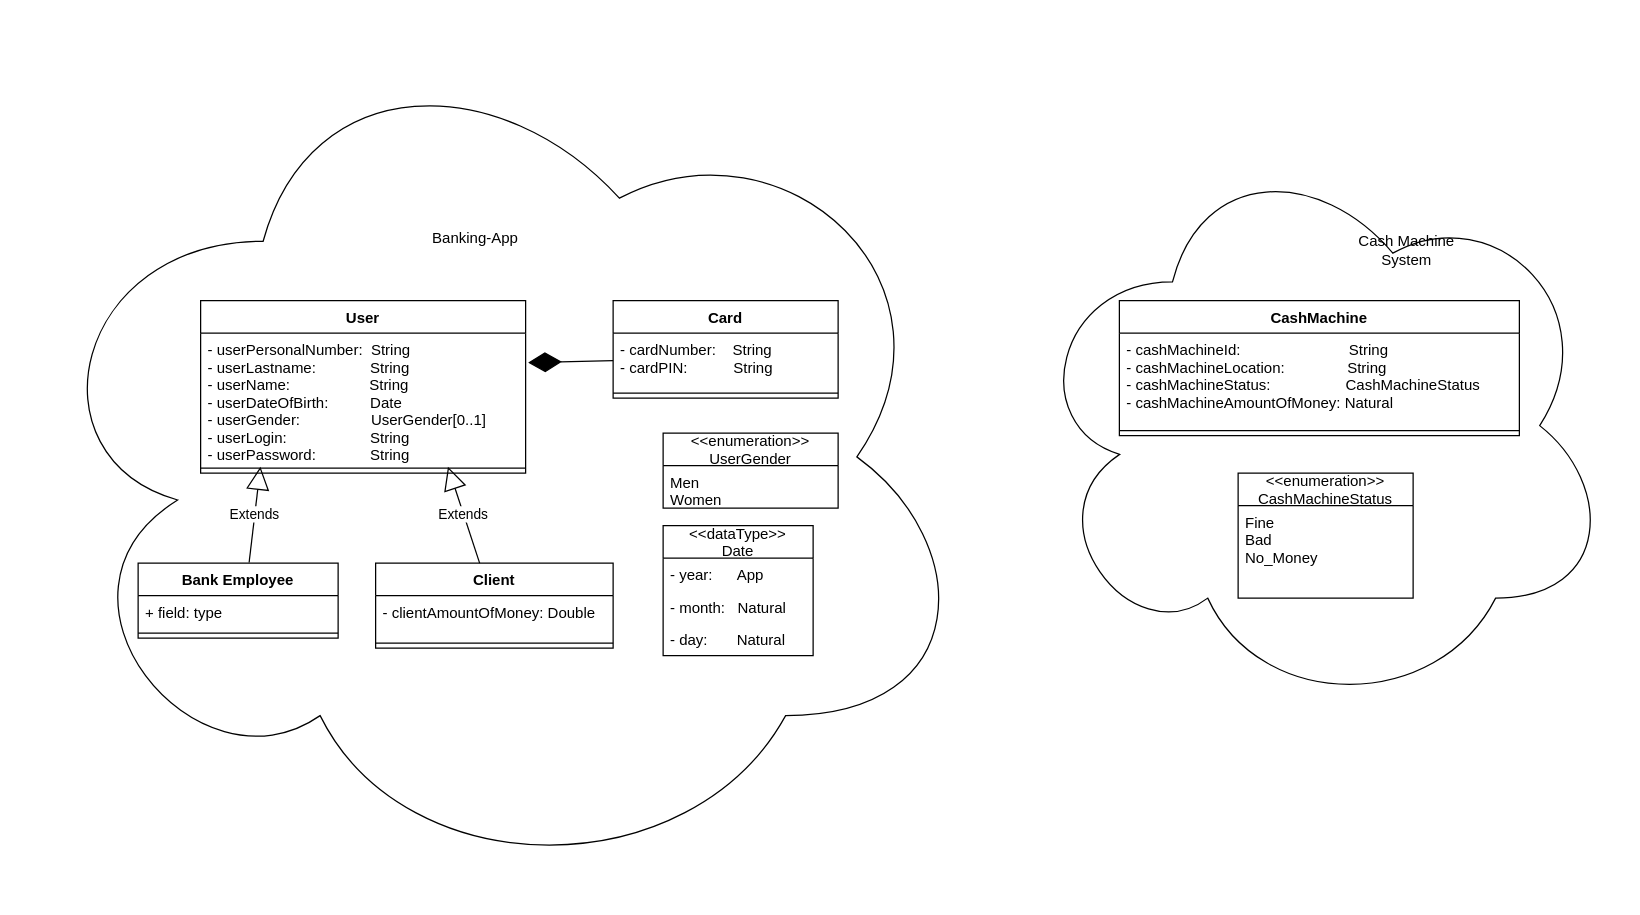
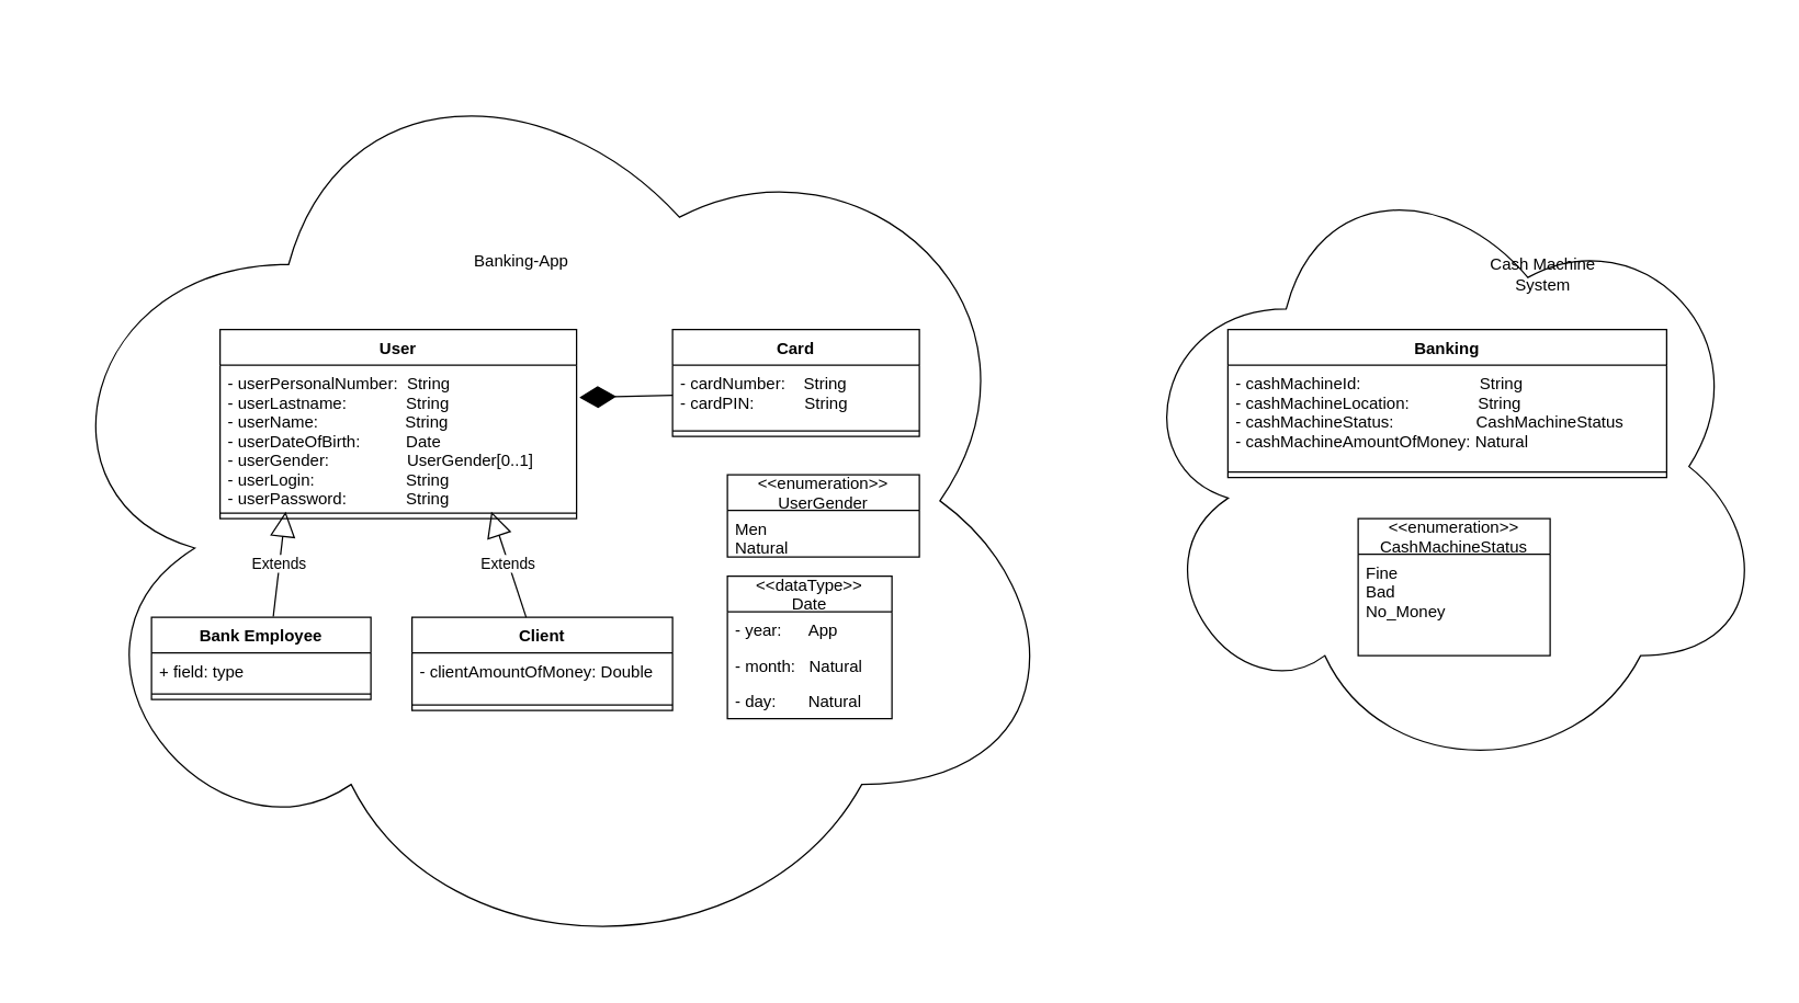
  <mxCell id="0" />
  <mxCell id="1" parent="0" />
  <mxCell id="2" value="" style="ellipse;shape=cloud;whiteSpace=wrap;html=1;" vertex="1" parent="1"><mxGeometry x="820" y="110" width="470" height="460" as="geometry" /></mxCell>
  <mxCell id="3" value="" style="ellipse;shape=cloud;whiteSpace=wrap;html=1;" vertex="1" parent="1"><mxGeometry x="20" y="20" width="760" height="690" as="geometry" /></mxCell>
  <mxCell id="4" value="User" style="swimlane;fontStyle=1;align=center;verticalAlign=top;childLayout=stackLayout;horizontal=1;startSize=26;horizontalStack=0;resizeParent=1;resizeParentMax=0;resizeLast=0;collapsible=1;marginBottom=0;" parent="1" vertex="1"><mxGeometry x="160" y="240" width="260" height="138" as="geometry" /></mxCell>
  <mxCell id="5" value="- userPersonalNumber:  String&#10;- userLastname:             String&#10;- userName:                   String&#10;- userDateOfBirth:          Date&#10;- userGender:                 UserGender[0..1]&#10;- userLogin:                    String&#10;- userPassword:             String" style="text;strokeColor=none;fillColor=none;align=left;verticalAlign=top;spacingLeft=4;spacingRight=4;overflow=hidden;rotatable=0;points=[[0,0.5],[1,0.5]];portConstraint=eastwest;" parent="4" vertex="1"><mxGeometry y="26" width="260" height="104" as="geometry" /></mxCell>
  <mxCell id="6" value="" style="line;strokeWidth=1;fillColor=none;align=left;verticalAlign=middle;spacingTop=-1;spacingLeft=3;spacingRight=3;rotatable=0;labelPosition=right;points=[];portConstraint=eastwest;strokeColor=inherit;" parent="4" vertex="1"><mxGeometry y="130" width="260" height="8" as="geometry" /></mxCell>
  <mxCell id="7" value="Bank Employee" style="swimlane;fontStyle=1;align=center;verticalAlign=top;childLayout=stackLayout;horizontal=1;startSize=26;horizontalStack=0;resizeParent=1;resizeParentMax=0;resizeLast=0;collapsible=1;marginBottom=0;" parent="1" vertex="1"><mxGeometry x="110" y="450" width="160" height="60" as="geometry" /></mxCell>
  <mxCell id="8" value="+ field: type" style="text;strokeColor=none;fillColor=none;align=left;verticalAlign=top;spacingLeft=4;spacingRight=4;overflow=hidden;rotatable=0;points=[[0,0.5],[1,0.5]];portConstraint=eastwest;" parent="7" vertex="1"><mxGeometry y="26" width="160" height="26" as="geometry" /></mxCell>
  <mxCell id="9" value="" style="line;strokeWidth=1;fillColor=none;align=left;verticalAlign=middle;spacingTop=-1;spacingLeft=3;spacingRight=3;rotatable=0;labelPosition=right;points=[];portConstraint=eastwest;strokeColor=inherit;" parent="7" vertex="1"><mxGeometry y="52" width="160" height="8" as="geometry" /></mxCell>
  <mxCell id="10" value="&lt;&lt;enumeration&gt;&gt;&#10;UserGender" style="swimlane;fontStyle=0;childLayout=stackLayout;horizontal=1;startSize=26;fillColor=none;horizontalStack=0;resizeParent=1;resizeParentMax=0;resizeLast=0;collapsible=1;marginBottom=0;" parent="1" vertex="1"><mxGeometry x="530" y="346" width="140" height="60" as="geometry" /></mxCell>
- <mxCell id="11" value="Men&#10;Women" style="text;strokeColor=none;fillColor=none;align=left;verticalAlign=top;spacingLeft=4;spacingRight=4;overflow=hidden;rotatable=0;points=[[0,0.5],[1,0.5]];portConstraint=eastwest;" parent="10" vertex="1"><mxGeometry y="26" width="140" height="34" as="geometry" /></mxCell>
+ <mxCell id="11" value="Men&#10;Natural" style="text;strokeColor=none;fillColor=none;align=left;verticalAlign=top;spacingLeft=4;spacingRight=4;overflow=hidden;rotatable=0;points=[[0,0.5],[1,0.5]];portConstraint=eastwest;" parent="10" vertex="1"><mxGeometry y="26" width="140" height="34" as="geometry" /></mxCell>
  <mxCell id="12" value="&lt;&lt;dataType&gt;&gt;&#10;Date" style="swimlane;fontStyle=0;childLayout=stackLayout;horizontal=1;startSize=26;fillColor=none;horizontalStack=0;resizeParent=1;resizeParentMax=0;resizeLast=0;collapsible=1;marginBottom=0;" parent="1" vertex="1"><mxGeometry x="530" y="420" width="120" height="104" as="geometry" /></mxCell>
  <mxCell id="13" value="- year:      App" style="text;strokeColor=none;fillColor=none;align=left;verticalAlign=top;spacingLeft=4;spacingRight=4;overflow=hidden;rotatable=0;points=[[0,0.5],[1,0.5]];portConstraint=eastwest;" parent="12" vertex="1"><mxGeometry y="26" width="120" height="26" as="geometry" /></mxCell>
  <mxCell id="14" value="- month:   Natural" style="text;strokeColor=none;fillColor=none;align=left;verticalAlign=top;spacingLeft=4;spacingRight=4;overflow=hidden;rotatable=0;points=[[0,0.5],[1,0.5]];portConstraint=eastwest;" parent="12" vertex="1"><mxGeometry y="52" width="120" height="26" as="geometry" /></mxCell>
  <mxCell id="15" value="- day:       Natural" style="text;strokeColor=none;fillColor=none;align=left;verticalAlign=top;spacingLeft=4;spacingRight=4;overflow=hidden;rotatable=0;points=[[0,0.5],[1,0.5]];portConstraint=eastwest;" parent="12" vertex="1"><mxGeometry y="78" width="120" height="26" as="geometry" /></mxCell>
  <mxCell id="16" value="Extends" style="endArrow=block;endSize=16;endFill=0;html=1;rounded=0;entryX=0.184;entryY=0.363;entryDx=0;entryDy=0;entryPerimeter=0;exitX=0.555;exitY=-0.009;exitDx=0;exitDy=0;exitPerimeter=0;" parent="1" source="7" target="6" edge="1"><mxGeometry width="160" relative="1" as="geometry"><mxPoint x="220" y="450" as="sourcePoint" /><mxPoint x="220" y="380" as="targetPoint" /></mxGeometry></mxCell>
  <mxCell id="17" value="Client" style="swimlane;fontStyle=1;align=center;verticalAlign=top;childLayout=stackLayout;horizontal=1;startSize=26;horizontalStack=0;resizeParent=1;resizeParentMax=0;resizeLast=0;collapsible=1;marginBottom=0;" parent="1" vertex="1"><mxGeometry x="300" y="450" width="190" height="68" as="geometry" /></mxCell>
  <mxCell id="18" value="- clientAmountOfMoney: Double" style="text;strokeColor=none;fillColor=none;align=left;verticalAlign=top;spacingLeft=4;spacingRight=4;overflow=hidden;rotatable=0;points=[[0,0.5],[1,0.5]];portConstraint=eastwest;" parent="17" vertex="1"><mxGeometry y="26" width="190" height="34" as="geometry" /></mxCell>
  <mxCell id="19" value="" style="line;strokeWidth=1;fillColor=none;align=left;verticalAlign=middle;spacingTop=-1;spacingLeft=3;spacingRight=3;rotatable=0;labelPosition=right;points=[];portConstraint=eastwest;strokeColor=inherit;" parent="17" vertex="1"><mxGeometry y="60" width="190" height="8" as="geometry" /></mxCell>
  <mxCell id="20" value="Extends" style="endArrow=block;endSize=16;endFill=0;html=1;rounded=0;entryX=0.761;entryY=0.363;entryDx=0;entryDy=0;entryPerimeter=0;exitX=0.438;exitY=0;exitDx=0;exitDy=0;exitPerimeter=0;" parent="1" source="17" target="6" edge="1"><mxGeometry width="160" relative="1" as="geometry"><mxPoint x="208.8" y="459.46" as="sourcePoint" /><mxPoint x="217.84" y="382.904" as="targetPoint" /></mxGeometry></mxCell>
  <mxCell id="21" value="Card" style="swimlane;fontStyle=1;align=center;verticalAlign=top;childLayout=stackLayout;horizontal=1;startSize=26;horizontalStack=0;resizeParent=1;resizeParentMax=0;resizeLast=0;collapsible=1;marginBottom=0;" vertex="1" parent="1"><mxGeometry x="490" y="240" width="180" height="78" as="geometry" /></mxCell>
  <mxCell id="22" value="- cardNumber:    String&#10;- cardPIN:           String&#10;" style="text;strokeColor=none;fillColor=none;align=left;verticalAlign=top;spacingLeft=4;spacingRight=4;overflow=hidden;rotatable=0;points=[[0,0.5],[1,0.5]];portConstraint=eastwest;" vertex="1" parent="21"><mxGeometry y="26" width="180" height="44" as="geometry" /></mxCell>
  <mxCell id="23" value="" style="line;strokeWidth=1;fillColor=none;align=left;verticalAlign=middle;spacingTop=-1;spacingLeft=3;spacingRight=3;rotatable=0;labelPosition=right;points=[];portConstraint=eastwest;strokeColor=inherit;" vertex="1" parent="21"><mxGeometry y="70" width="180" height="8" as="geometry" /></mxCell>
  <mxCell id="24" value="" style="endArrow=diamondThin;endFill=1;endSize=24;html=1;rounded=0;entryX=1.008;entryY=0.227;entryDx=0;entryDy=0;entryPerimeter=0;exitX=0;exitY=0.5;exitDx=0;exitDy=0;" edge="1" parent="1" source="22" target="5"><mxGeometry width="160" relative="1" as="geometry"><mxPoint x="310" y="310" as="sourcePoint" /><mxPoint x="470" y="310" as="targetPoint" /></mxGeometry></mxCell>
  <mxCell id="25" value="Banking-App" style="text;html=1;strokeColor=none;fillColor=none;align=center;verticalAlign=middle;whiteSpace=wrap;rounded=0;" vertex="1" parent="1"><mxGeometry x="340" y="175" width="80" height="30" as="geometry" /></mxCell>
- <mxCell id="26" value="CashMachine" style="swimlane;fontStyle=1;align=center;verticalAlign=top;childLayout=stackLayout;horizontal=1;startSize=26;horizontalStack=0;resizeParent=1;resizeParentMax=0;resizeLast=0;collapsible=1;marginBottom=0;" vertex="1" parent="1"><mxGeometry x="895" y="240" width="320" height="108" as="geometry" /></mxCell>
+ <mxCell id="26" value="Banking" style="swimlane;fontStyle=1;align=center;verticalAlign=top;childLayout=stackLayout;horizontal=1;startSize=26;horizontalStack=0;resizeParent=1;resizeParentMax=0;resizeLast=0;collapsible=1;marginBottom=0;" vertex="1" parent="1"><mxGeometry x="895" y="240" width="320" height="108" as="geometry" /></mxCell>
  <mxCell id="27" value="- cashMachineId:                          String&#10;- cashMachineLocation:               String&#10;- cashMachineStatus:                  CashMachineStatus&#10;- cashMachineAmountOfMoney: Natural&#10;" style="text;strokeColor=none;fillColor=none;align=left;verticalAlign=top;spacingLeft=4;spacingRight=4;overflow=hidden;rotatable=0;points=[[0,0.5],[1,0.5]];portConstraint=eastwest;" vertex="1" parent="26"><mxGeometry y="26" width="320" height="74" as="geometry" /></mxCell>
  <mxCell id="28" value="" style="line;strokeWidth=1;fillColor=none;align=left;verticalAlign=middle;spacingTop=-1;spacingLeft=3;spacingRight=3;rotatable=0;labelPosition=right;points=[];portConstraint=eastwest;strokeColor=inherit;" vertex="1" parent="26"><mxGeometry y="100" width="320" height="8" as="geometry" /></mxCell>
  <mxCell id="29" value="&lt;&lt;enumeration&gt;&gt;&#10;CashMachineStatus" style="swimlane;fontStyle=0;childLayout=stackLayout;horizontal=1;startSize=26;fillColor=none;horizontalStack=0;resizeParent=1;resizeParentMax=0;resizeLast=0;collapsible=1;marginBottom=0;" vertex="1" parent="1"><mxGeometry x="990" y="378" width="140" height="100" as="geometry" /></mxCell>
  <mxCell id="30" value="Fine&#10;Bad&#10;No_Money" style="text;strokeColor=none;fillColor=none;align=left;verticalAlign=top;spacingLeft=4;spacingRight=4;overflow=hidden;rotatable=0;points=[[0,0.5],[1,0.5]];portConstraint=eastwest;" vertex="1" parent="29"><mxGeometry y="26" width="140" height="74" as="geometry" /></mxCell>
  <mxCell id="31" value="Cash Machine System" style="text;html=1;strokeColor=none;fillColor=none;align=center;verticalAlign=middle;whiteSpace=wrap;rounded=0;" vertex="1" parent="1"><mxGeometry x="1075" y="170" width="100" height="60" as="geometry" /></mxCell>
